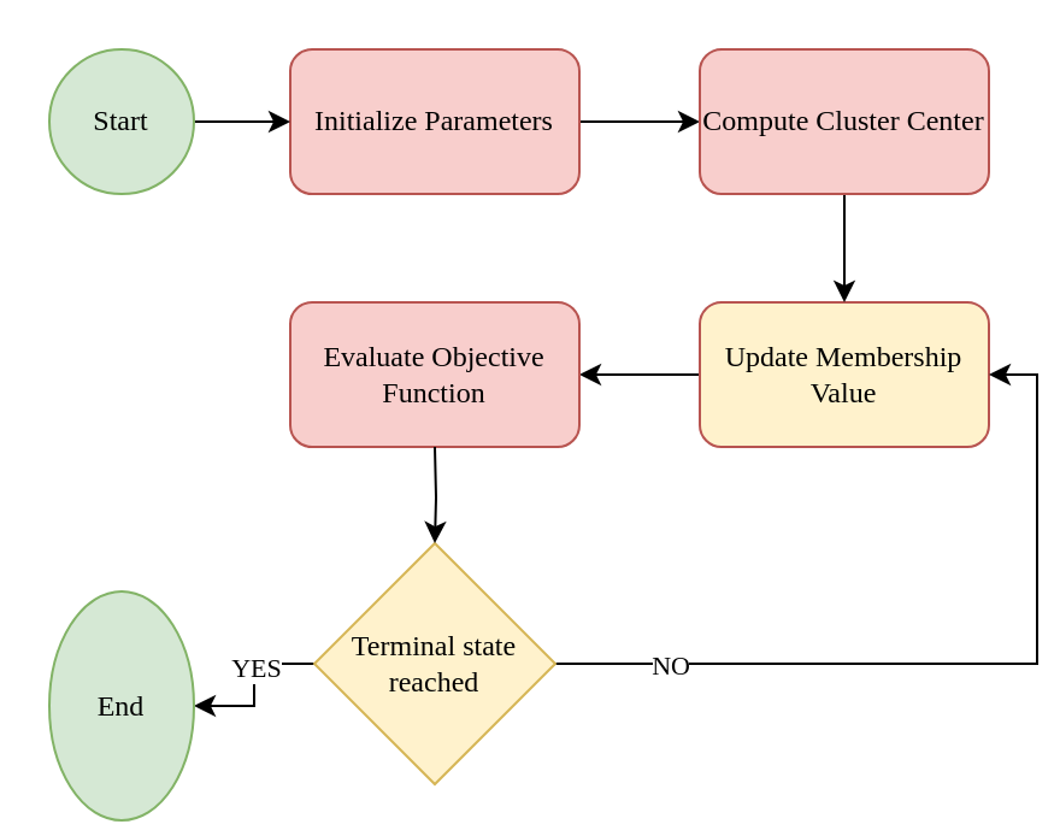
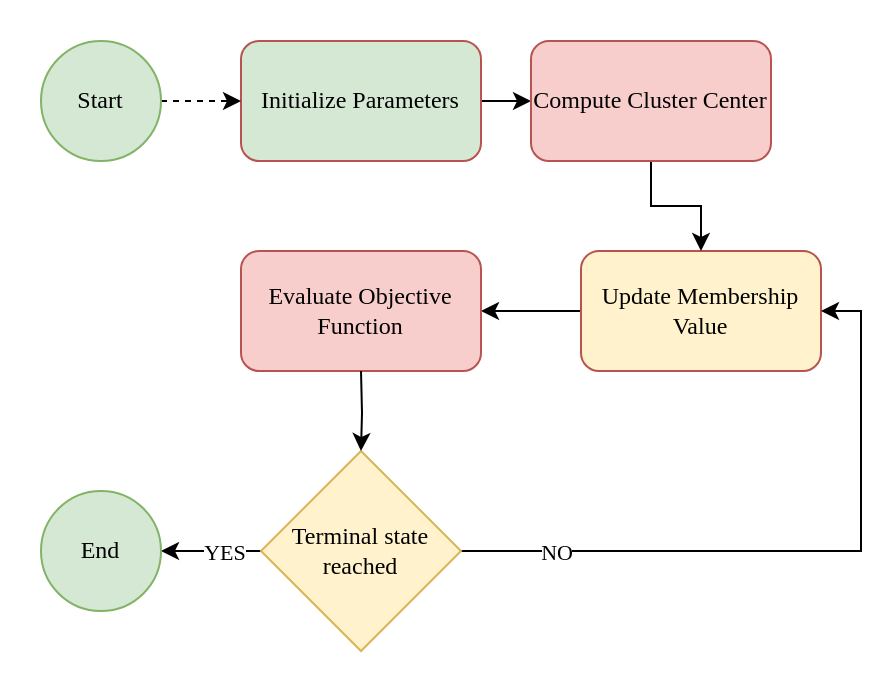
  <mxCell id="0" />
  <mxCell id="1" parent="0" />
  <mxCell id="2" value="" style="edgeStyle=orthogonalEdgeStyle;rounded=0;orthogonalLoop=1;jettySize=auto;html=1;" parent="1" source="3" target="17" edge="1"><mxGeometry relative="1" as="geometry" /></mxCell>
- <mxCell id="3" value="&lt;font face=&quot;Times New Roman&quot;&gt;Initialize Parameters&lt;/font&gt;" style="rounded=1;whiteSpace=wrap;html=1;fillColor=#f8cecc;strokeColor=#b85450;" parent="1" vertex="1"><mxGeometry x="120" y="20" width="120" height="60" as="geometry" /></mxCell>
+ <mxCell id="3" value="&lt;font face=&quot;Times New Roman&quot;&gt;Initialize Parameters&lt;/font&gt;" style="rounded=1;whiteSpace=wrap;html=1;fillColor=#d5e8d4;strokeColor=#b85450;" parent="1" vertex="1"><mxGeometry x="120" y="20" width="120" height="60" as="geometry" /></mxCell>
  <mxCell id="4" value="" style="edgeStyle=orthogonalEdgeStyle;rounded=0;orthogonalLoop=1;jettySize=auto;html=1;" parent="1" source="5" target="8" edge="1"><mxGeometry relative="1" as="geometry" /></mxCell>
  <mxCell id="5" value="&lt;font face=&quot;Times New Roman&quot;&gt;Update Membership Value&lt;/font&gt;" style="rounded=1;whiteSpace=wrap;html=1;fillColor=#fff2cc;strokeColor=#b85450;" parent="1" vertex="1"><mxGeometry x="290" y="125" width="120" height="60" as="geometry" /></mxCell>
- <mxCell id="6" value="" style="edgeStyle=orthogonalEdgeStyle;rounded=0;orthogonalLoop=1;jettySize=auto;html=1;" parent="1" source="7" target="3" edge="1"><mxGeometry relative="1" as="geometry" /></mxCell>
+ <mxCell id="6" value="" style="edgeStyle=orthogonalEdgeStyle;rounded=0;orthogonalLoop=1;jettySize=auto;html=1;dashed=1;" parent="1" source="7" target="3" edge="1"><mxGeometry relative="1" as="geometry" /></mxCell>
  <mxCell id="7" value="&lt;font face=&quot;Times New Roman&quot;&gt;Start&lt;/font&gt;" style="ellipse;whiteSpace=wrap;html=1;aspect=fixed;fillColor=#d5e8d4;strokeColor=#82b366;" parent="1" vertex="1"><mxGeometry x="20" y="20" width="60" height="60" as="geometry" /></mxCell>
  <mxCell id="8" value="&lt;font face=&quot;Times New Roman&quot;&gt;Evaluate Objective Function&lt;/font&gt;" style="rounded=1;whiteSpace=wrap;html=1;fillColor=#f8cecc;strokeColor=#b85450;" parent="1" vertex="1"><mxGeometry x="120" y="125" width="120" height="60" as="geometry" /></mxCell>
  <mxCell id="9" style="edgeStyle=orthogonalEdgeStyle;rounded=0;orthogonalLoop=1;jettySize=auto;html=1;entryX=1;entryY=0.5;entryDx=0;entryDy=0;" parent="1" source="13" target="5" edge="1"><mxGeometry relative="1" as="geometry" /></mxCell>
  <mxCell id="10" value="&lt;font face=&quot;Times New Roman&quot;&gt;NO&lt;/font&gt;" style="edgeLabel;html=1;align=center;verticalAlign=middle;resizable=0;points=[];" parent="9" vertex="1" connectable="0"><mxGeometry x="-0.726" y="5" relative="1" as="geometry"><mxPoint y="5" as="offset" /></mxGeometry></mxCell>
  <mxCell id="11" value="" style="edgeStyle=orthogonalEdgeStyle;rounded=0;orthogonalLoop=1;jettySize=auto;html=1;" parent="1" source="13" target="15" edge="1"><mxGeometry relative="1" as="geometry" /></mxCell>
  <mxCell id="12" value="&lt;font face=&quot;Times New Roman&quot;&gt;YES&lt;/font&gt;" style="edgeLabel;html=1;align=center;verticalAlign=middle;resizable=0;points=[];" parent="11" vertex="1" connectable="0"><mxGeometry x="-0.233" relative="1" as="geometry"><mxPoint as="offset" /></mxGeometry></mxCell>
  <mxCell id="13" value="&lt;span style=&quot;font-family: &amp;quot;Times New Roman&amp;quot;;&quot;&gt;Terminal state reached&lt;/span&gt;" style="rhombus;whiteSpace=wrap;html=1;fillColor=#fff2cc;strokeColor=#d6b656;" parent="1" vertex="1"><mxGeometry x="130" y="225" width="100" height="100" as="geometry" /></mxCell>
  <mxCell id="14" value="" style="edgeStyle=orthogonalEdgeStyle;rounded=0;orthogonalLoop=1;jettySize=auto;html=1;" parent="1" target="13" edge="1"><mxGeometry relative="1" as="geometry"><mxPoint x="180" y="185" as="sourcePoint" /></mxGeometry></mxCell>
- <mxCell id="15" value="&lt;font face=&quot;Times New Roman&quot;&gt;End&lt;/font&gt;" style="ellipse;whiteSpace=wrap;html=1;aspect=fixed;fillColor=#d5e8d4;strokeColor=#82b366;" parent="1" vertex="1"><mxGeometry x="20" y="245" width="60" height="95" as="geometry" /></mxCell>
+ <mxCell id="15" value="&lt;font face=&quot;Times New Roman&quot;&gt;End&lt;/font&gt;" style="ellipse;whiteSpace=wrap;html=1;aspect=fixed;fillColor=#d5e8d4;strokeColor=#82b366;" parent="1" vertex="1"><mxGeometry x="20" y="245" width="60" height="60" as="geometry" /></mxCell>
  <mxCell id="16" value="" style="edgeStyle=orthogonalEdgeStyle;rounded=0;orthogonalLoop=1;jettySize=auto;html=1;" parent="1" source="17" target="5" edge="1"><mxGeometry relative="1" as="geometry" /></mxCell>
- <mxCell id="17" value="&lt;font face=&quot;Times New Roman&quot;&gt;Compute Cluster Center&lt;/font&gt;" style="rounded=1;whiteSpace=wrap;html=1;fillColor=#f8cecc;strokeColor=#b85450;" parent="1" vertex="1"><mxGeometry x="290" y="20" width="120" height="60" as="geometry" /></mxCell>
+ <mxCell id="17" value="&lt;font face=&quot;Times New Roman&quot;&gt;Compute Cluster Center&lt;/font&gt;" style="rounded=1;whiteSpace=wrap;html=1;fillColor=#f8cecc;strokeColor=#b85450;" parent="1" vertex="1"><mxGeometry x="265" y="20" width="120" height="60" as="geometry" /></mxCell>
